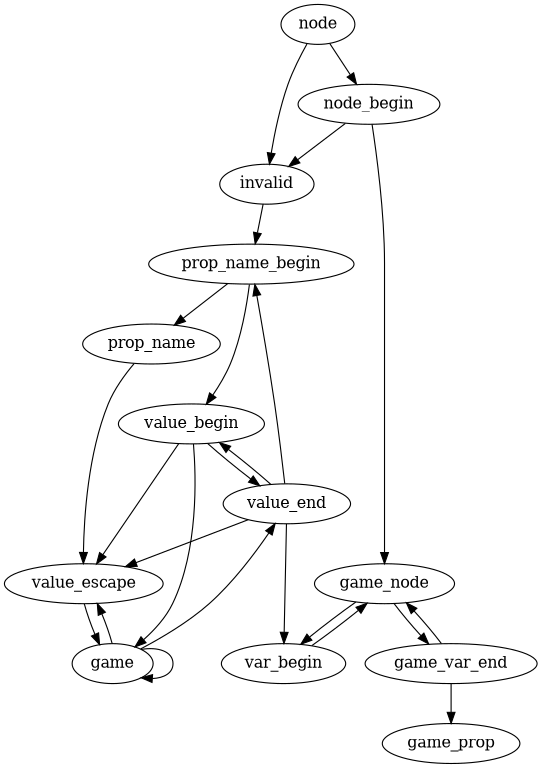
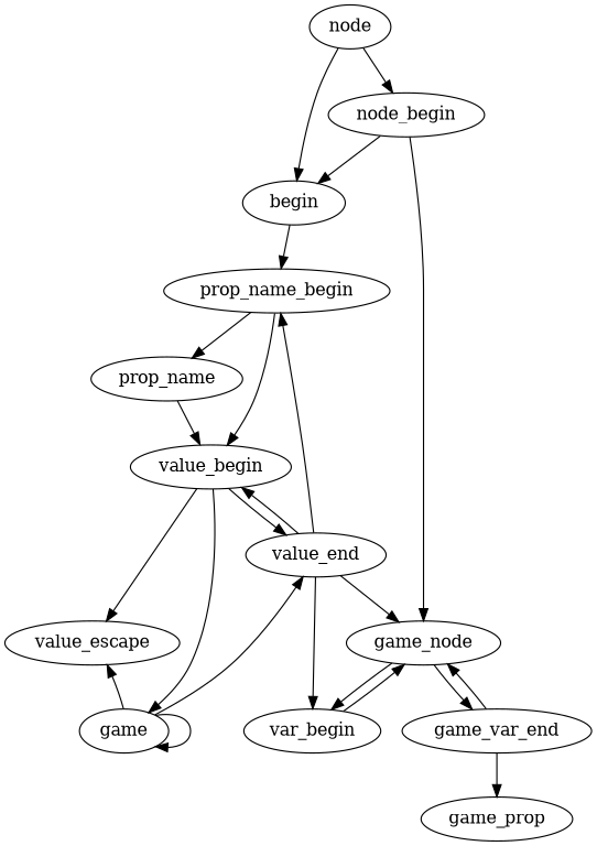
  digraph {
    n1 [label="node"]
    n2 [label=node_begin]
-   invalid
+   invalid [label=begin]
    game_node
    prop_name_begin
    value_end
    var_begin
    value_begin
    game_var_end
    prop_name
    n11 [label=game]
    value_escape
    n13 [label=game_prop]
    n1 -> n2
    n1 -> invalid
    n2 -> invalid
    n2 -> game_node
    invalid -> prop_name_begin
    game_node -> var_begin
    game_node -> game_var_end
    prop_name_begin -> value_begin
    prop_name_begin -> prop_name
-   value_end -> value_escape
+   value_end -> game_node
    value_end -> prop_name_begin
    value_end -> var_begin
    value_end -> value_begin
    var_begin -> game_node
    value_begin -> value_end
    value_begin -> n11
    value_begin -> value_escape
    game_var_end -> game_node
    game_var_end -> n13
-   prop_name -> value_escape
+   prop_name -> value_begin
    n11 -> value_end
    n11 -> n11
    n11 -> value_escape
-   value_escape -> n11
  }
